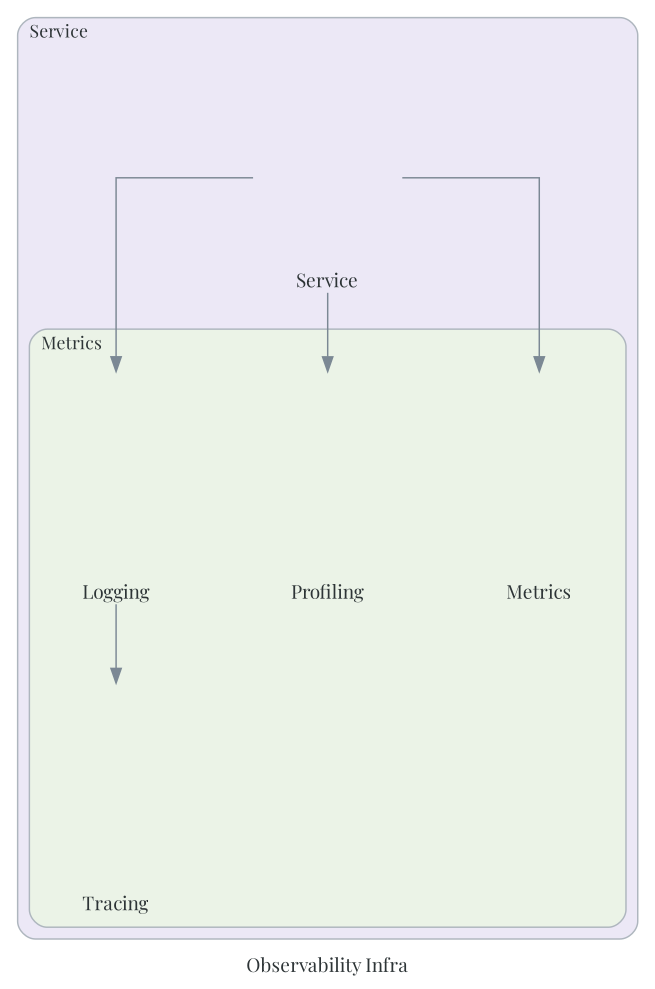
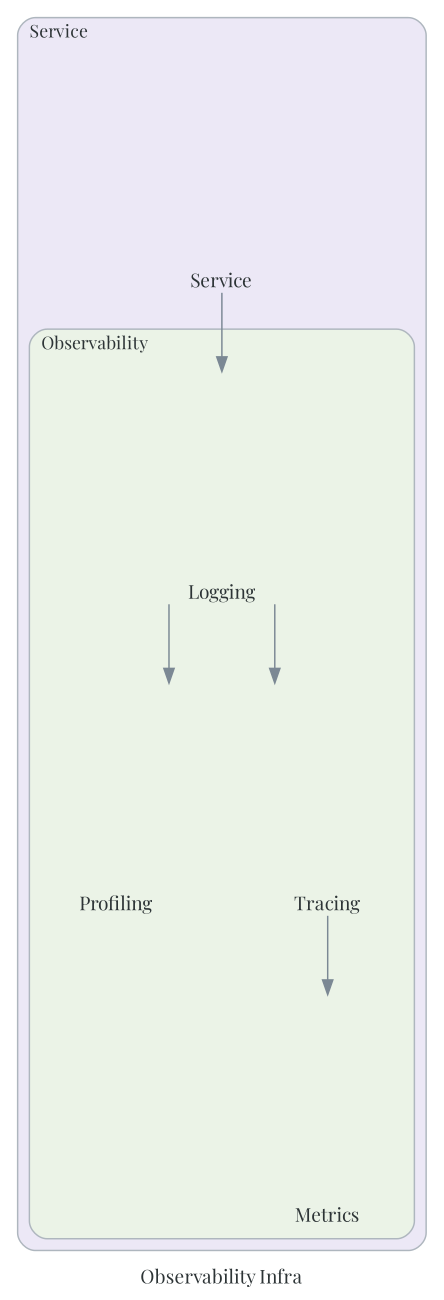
  digraph {
    fontcolor="#2D3436"
    fontname="Playfair Display"
    fontsize=13
    label="Observability Infra"
    nodesep=0.6
    rankdir=TB
    ranksep=0.75
    splines=ortho
    node [color=darkorange fixedsize=true fontcolor="#2D3436" fontname="Playfair Display" fontsize=13 labelloc=b shape=none style=rounded]
    edge [color="#7B8894" dir=forward fontcolor="#2D3436" fontname="Playfair Display" fontsize=13]
    n1 [height=2.1999999999999997 label=Metrics width=1.4]
    n2 [height=2.1999999999999997 label=Profiling width=1.4]
    n3 [height=2.1999999999999997 label=Logging width=1.4]
    n4 [color=brown height=2.1999999999999997 label=Tracing width=1.4]
    n5 [height=2.1999999999999997 label=Service width=1.4]
    subgraph cluster_1 {
      bgcolor="#ECE8F6"
      fontsize=12
      label=Service
      labeljust=l
      pencolor="#AEB6BE"
      shape=box
      style=rounded
      n5
      subgraph cluster_2 {
        bgcolor="#EBF3E7"
        fontsize=12
-       label=Metrics
+       label=Observability
        labeljust=l
        pencolor="#AEB6BE"
        shape=box
        style=rounded
        n1
        n2
        n3
        n4
      }
    }
    n3 -> n4
-   n5 -> n1
-   n5 -> n2
+   n4 -> n1
+   n3 -> n2
    n5 -> n3
  }
